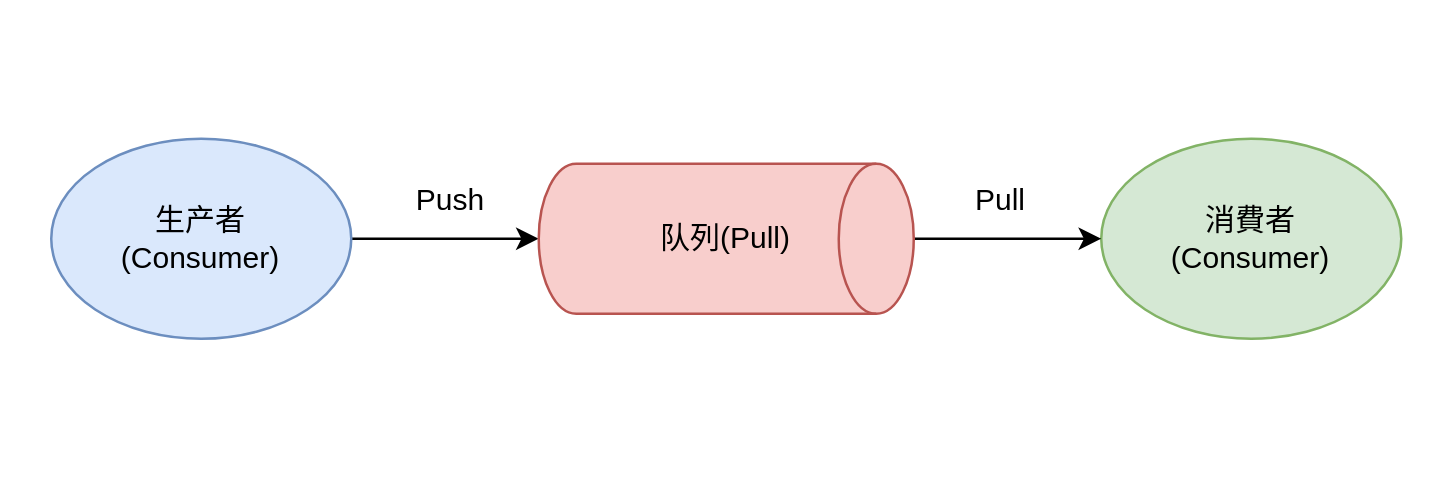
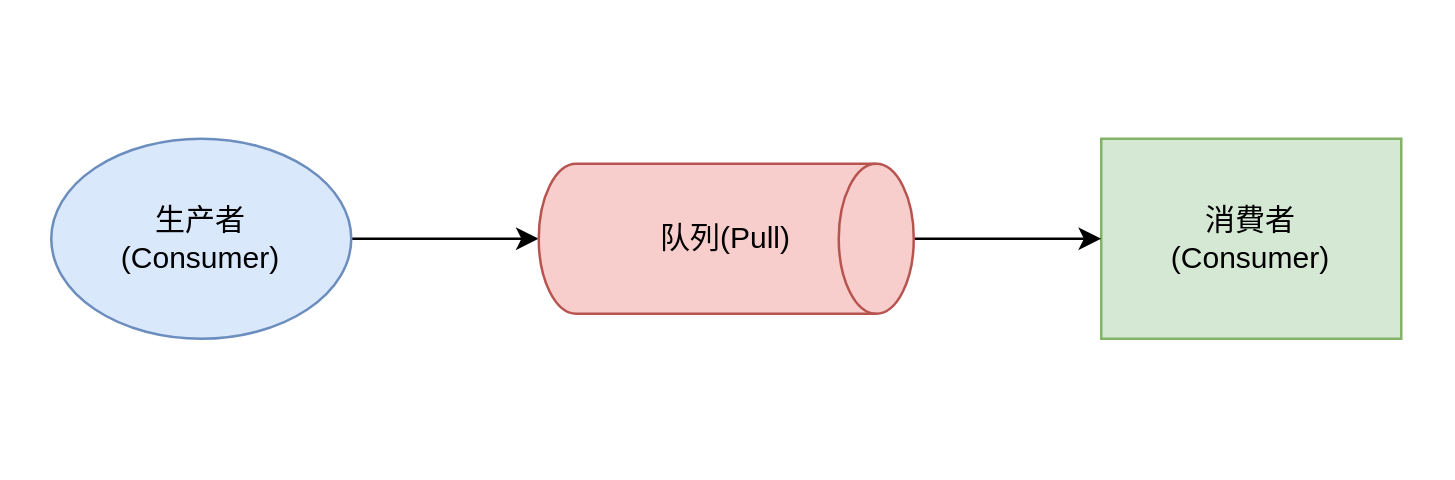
  <mxCell id="0" />
  <mxCell id="1" parent="0" />
  <mxCell id="2" style="edgeStyle=orthogonalEdgeStyle;rounded=0;orthogonalLoop=1;jettySize=auto;html=1;exitX=1;exitY=0.5;exitDx=0;exitDy=0;entryX=0.5;entryY=1;entryDx=0;entryDy=0;entryPerimeter=0;" edge="1" parent="1" source="3" target="6"><mxGeometry relative="1" as="geometry" /></mxCell>
  <mxCell id="3" value="生产者&lt;br&gt;(&lt;span&gt;Consumer)&lt;/span&gt;" style="ellipse;whiteSpace=wrap;html=1;fillColor=#dae8fc;strokeColor=#6c8ebf;" vertex="1" parent="1"><mxGeometry x="20" y="55" width="120" height="80" as="geometry" /></mxCell>
- <mxCell id="4" value="消費者&lt;br&gt;(&lt;span&gt;Consumer&lt;/span&gt;&lt;span&gt;)&lt;/span&gt;" style="ellipse;whiteSpace=wrap;html=1;fillColor=#d5e8d4;strokeColor=#82b366;" vertex="1" parent="1"><mxGeometry x="440" y="55" width="120" height="80" as="geometry" /></mxCell>
+ <mxCell id="4" value="消費者&lt;br&gt;(&lt;span&gt;Consumer&lt;/span&gt;&lt;span&gt;)&lt;/span&gt;" style="whiteSpace=wrap;html=1;fillColor=#d5e8d4;strokeColor=#82b366;rounded=0;" vertex="1" parent="1"><mxGeometry x="440" y="55" width="120" height="80" as="geometry" /></mxCell>
  <mxCell id="5" style="edgeStyle=orthogonalEdgeStyle;rounded=0;orthogonalLoop=1;jettySize=auto;html=1;exitX=0.5;exitY=0;exitDx=0;exitDy=0;exitPerimeter=0;entryX=0;entryY=0.5;entryDx=0;entryDy=0;" edge="1" parent="1" source="6" target="4"><mxGeometry relative="1" as="geometry" /></mxCell>
  <mxCell id="6" value="" style="shape=cylinder3;whiteSpace=wrap;html=1;boundedLbl=1;backgroundOutline=1;size=15;rotation=90;fillColor=#f8cecc;strokeColor=#b85450;" vertex="1" parent="1"><mxGeometry x="260" y="20" width="60" height="150" as="geometry" /></mxCell>
- <mxCell id="7" value="Push" style="text;html=1;strokeColor=none;fillColor=none;align=center;verticalAlign=middle;whiteSpace=wrap;rounded=0;" vertex="1" parent="1"><mxGeometry x="150" y="65" width="60" height="30" as="geometry" /></mxCell>
- <mxCell id="8" value="Pull" style="text;html=1;strokeColor=none;fillColor=none;align=center;verticalAlign=middle;whiteSpace=wrap;rounded=0;" vertex="1" parent="1"><mxGeometry x="370" y="65" width="60" height="30" as="geometry" /></mxCell>
  <mxCell id="9" value="队列(Pull)" style="text;html=1;strokeColor=none;fillColor=none;align=center;verticalAlign=middle;whiteSpace=wrap;rounded=0;" vertex="1" parent="1"><mxGeometry x="260" y="80" width="60" height="30" as="geometry" /></mxCell>
